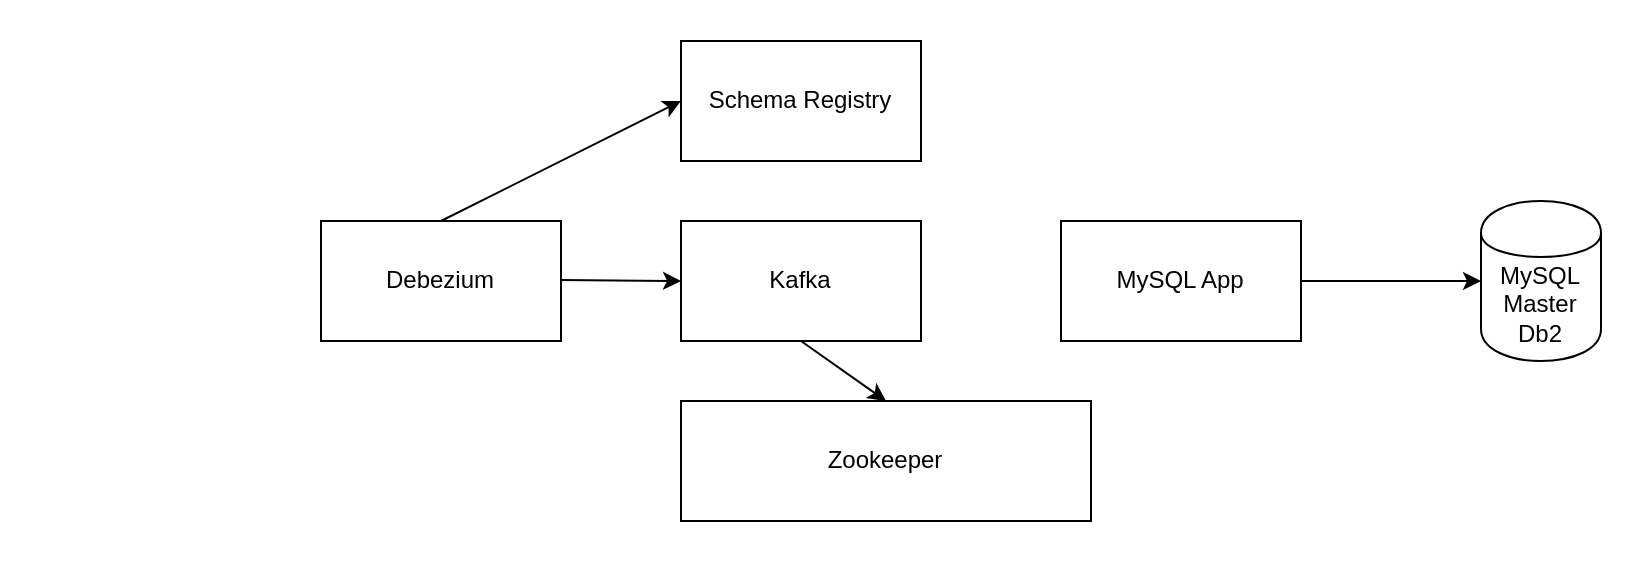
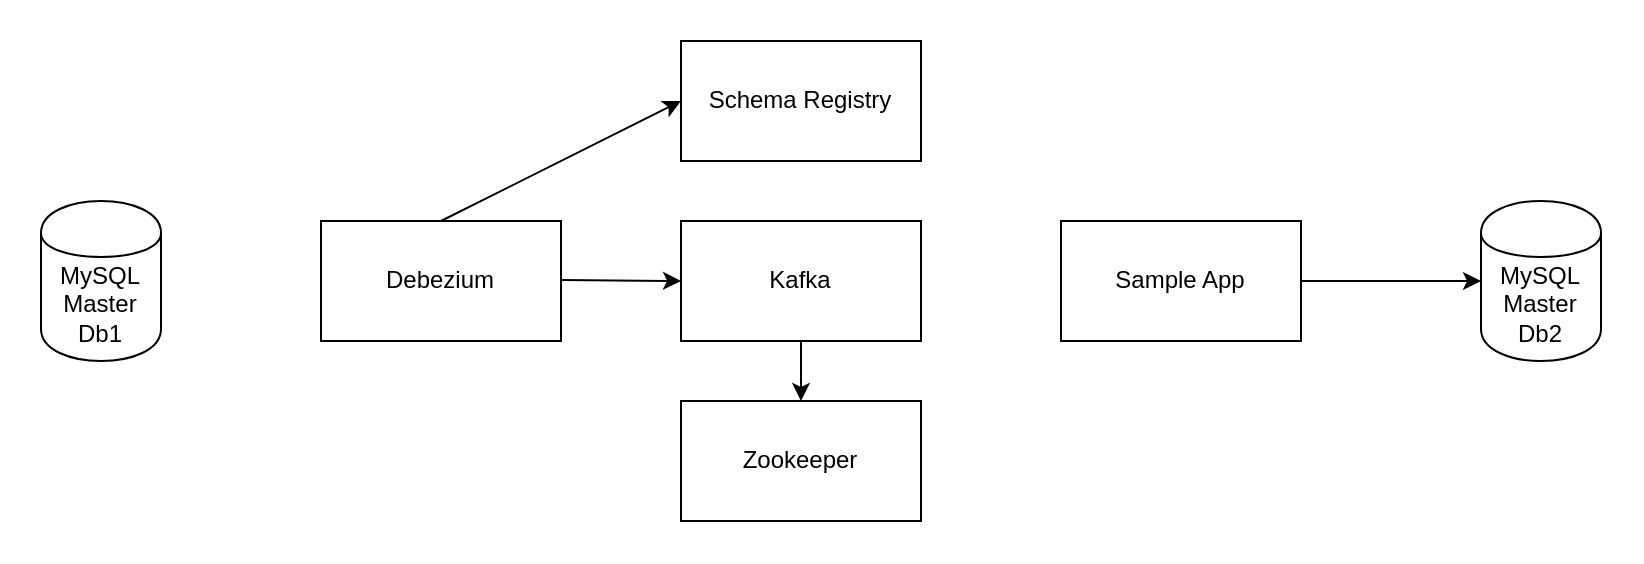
  <mxCell id="0" />
  <mxCell id="1" parent="0" />
+ <mxCell id="2" value="MySQL&lt;br&gt;Master&lt;br&gt;Db1" style="shape=cylinder;whiteSpace=wrap;html=1;boundedLbl=1;backgroundOutline=1;" vertex="1" parent="1"><mxGeometry x="20" y="100" width="60" height="80" as="geometry" /></mxCell>
  <mxCell id="3" value="Debezium" style="rounded=0;whiteSpace=wrap;html=1;" vertex="1" parent="1"><mxGeometry x="160" y="110" width="120" height="60" as="geometry" /></mxCell>
- <mxCell id="4" value="Zookeeper" style="rounded=0;whiteSpace=wrap;html=1;" vertex="1" parent="1"><mxGeometry x="340" y="200" width="205" height="60" as="geometry" /></mxCell>
+ <mxCell id="4" value="Zookeeper" style="rounded=0;whiteSpace=wrap;html=1;" vertex="1" parent="1"><mxGeometry x="340" y="200" width="120" height="60" as="geometry" /></mxCell>
  <mxCell id="5" value="Kafka" style="rounded=0;whiteSpace=wrap;html=1;" vertex="1" parent="1"><mxGeometry x="340" y="110" width="120" height="60" as="geometry" /></mxCell>
  <mxCell id="6" value="Schema Registry" style="rounded=0;whiteSpace=wrap;html=1;" vertex="1" parent="1"><mxGeometry x="340" y="20" width="120" height="60" as="geometry" /></mxCell>
- <mxCell id="7" value="MySQL App" style="rounded=0;whiteSpace=wrap;html=1;" vertex="1" parent="1"><mxGeometry x="530" y="110" width="120" height="60" as="geometry" /></mxCell>
+ <mxCell id="7" value="Sample App" style="rounded=0;whiteSpace=wrap;html=1;" vertex="1" parent="1"><mxGeometry x="530" y="110" width="120" height="60" as="geometry" /></mxCell>
  <mxCell id="8" value="MySQL&lt;br&gt;Master&lt;br&gt;Db2" style="shape=cylinder;whiteSpace=wrap;html=1;boundedLbl=1;backgroundOutline=1;" vertex="1" parent="1"><mxGeometry x="740" y="100" width="60" height="80" as="geometry" /></mxCell>
  <mxCell id="9" value="" style="endArrow=classic;html=1;exitX=1;exitY=0.5;exitDx=0;exitDy=0;" edge="1" parent="1"><mxGeometry width="50" height="50" relative="1" as="geometry"><mxPoint x="280" y="139.5" as="sourcePoint" /><mxPoint x="340" y="140" as="targetPoint" /></mxGeometry></mxCell>
  <mxCell id="10" value="" style="endArrow=classic;html=1;exitX=0.5;exitY=0;exitDx=0;exitDy=0;entryX=0;entryY=0.5;entryDx=0;entryDy=0;" edge="1" parent="1" source="3" target="6"><mxGeometry width="50" height="50" relative="1" as="geometry"><mxPoint x="290" y="149.5" as="sourcePoint" /><mxPoint x="350" y="150" as="targetPoint" /></mxGeometry></mxCell>
  <mxCell id="11" value="" style="endArrow=classic;html=1;exitX=0.5;exitY=1;exitDx=0;exitDy=0;entryX=0.5;entryY=0;entryDx=0;entryDy=0;" edge="1" parent="1" source="5" target="4"><mxGeometry width="50" height="50" relative="1" as="geometry"><mxPoint x="540" y="150" as="sourcePoint" /><mxPoint x="470" y="150" as="targetPoint" /></mxGeometry></mxCell>
  <mxCell id="12" value="" style="endArrow=classic;html=1;exitX=1;exitY=0.5;exitDx=0;exitDy=0;entryX=0;entryY=0.5;entryDx=0;entryDy=0;" edge="1" parent="1" source="7" target="8"><mxGeometry width="50" height="50" relative="1" as="geometry"><mxPoint x="90" y="150" as="sourcePoint" /><mxPoint x="170" y="150" as="targetPoint" /></mxGeometry></mxCell>
